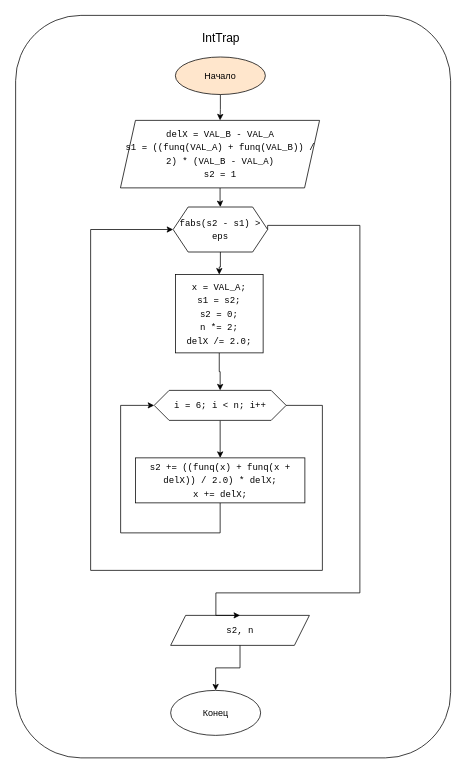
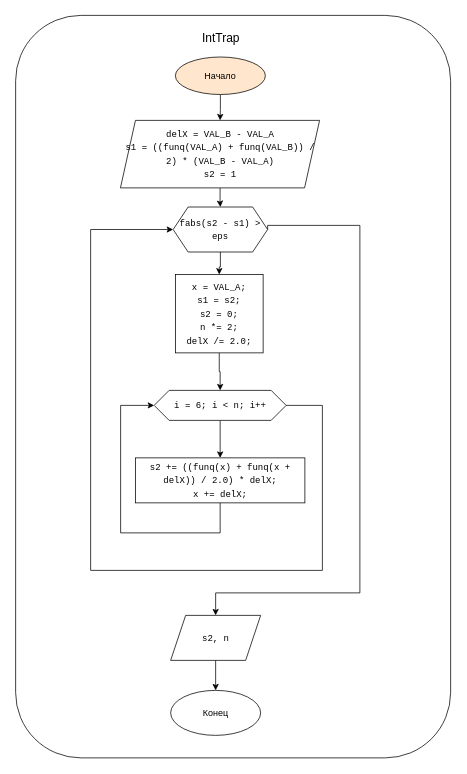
  <mxCell id="0" />
  <mxCell id="1" parent="0" />
  <mxCell id="2" value="" style="rounded=1;whiteSpace=wrap;html=1;fillColor=none;labelBorderColor=none;" vertex="1" parent="1"><mxGeometry x="20" y="20" width="580" height="990" as="geometry" /></mxCell>
  <mxCell id="3" value="" style="edgeStyle=orthogonalEdgeStyle;rounded=0;orthogonalLoop=1;jettySize=auto;html=1;labelBorderColor=none;" edge="1" parent="1" source="4" target="7"><mxGeometry relative="1" as="geometry" /></mxCell>
  <mxCell id="4" value="Начало" style="ellipse;whiteSpace=wrap;html=1;labelBorderColor=none;fillColor=#ffe6cc;" vertex="1" parent="1"><mxGeometry x="233" y="75.5" width="120" height="50" as="geometry" /></mxCell>
  <mxCell id="5" value="&lt;font style=&quot;font-size: 16px&quot;&gt;IntTrap&lt;/font&gt;" style="text;html=1;strokeColor=none;fillColor=none;align=center;verticalAlign=middle;whiteSpace=wrap;rounded=0;labelBorderColor=none;" vertex="1" parent="1"><mxGeometry x="234" y="40" width="120" height="20" as="geometry" /></mxCell>
  <mxCell id="6" value="" style="edgeStyle=orthogonalEdgeStyle;rounded=0;orthogonalLoop=1;jettySize=auto;html=1;labelBorderColor=none;" edge="1" parent="1" source="7" target="9"><mxGeometry relative="1" as="geometry" /></mxCell>
  <mxCell id="7" value="&lt;div style=&quot;font-family: &amp;quot;menlo&amp;quot; , &amp;quot;monaco&amp;quot; , &amp;quot;courier new&amp;quot; , monospace ; line-height: 18px&quot;&gt;&lt;span&gt;delX&lt;/span&gt; &lt;span&gt;=&lt;/span&gt;&amp;nbsp;&lt;span style=&quot;font-family: menlo, monaco, &amp;quot;courier new&amp;quot;, monospace;&quot;&gt;VAL_B&lt;/span&gt;&lt;span style=&quot;font-family: menlo, monaco, &amp;quot;courier new&amp;quot;, monospace;&quot;&gt; &lt;/span&gt;&lt;span style=&quot;font-family: menlo, monaco, &amp;quot;courier new&amp;quot;, monospace;&quot;&gt;-&lt;/span&gt;&lt;span style=&quot;font-family: menlo, monaco, &amp;quot;courier new&amp;quot;, monospace;&quot;&gt; &lt;/span&gt;&lt;span style=&quot;font-family: menlo, monaco, &amp;quot;courier new&amp;quot;, monospace;&quot;&gt;VAL_A&lt;/span&gt;&lt;div style=&quot;line-height: 18px&quot;&gt;&lt;div style=&quot;font-family: menlo, monaco, &amp;quot;courier new&amp;quot;, monospace; line-height: 18px;&quot;&gt;s1 = ((funq(&lt;span style=&quot;&quot;&gt;VAL_A&lt;/span&gt;) &lt;span style=&quot;&quot;&gt;+&lt;/span&gt; funq(&lt;span style=&quot;&quot;&gt;VAL_B&lt;/span&gt;)) &lt;span style=&quot;&quot;&gt;/&lt;/span&gt; &lt;span style=&quot;&quot;&gt;2&lt;/span&gt;) &lt;span style=&quot;&quot;&gt;*&lt;/span&gt; (&lt;span style=&quot;&quot;&gt;VAL_B&lt;/span&gt; &lt;span style=&quot;&quot;&gt;-&lt;/span&gt; &lt;span style=&quot;&quot;&gt;VAL_A&lt;/span&gt;)&lt;/div&gt;&lt;div style=&quot;font-family: menlo, monaco, &amp;quot;courier new&amp;quot;, monospace; line-height: 18px;&quot;&gt;s2 = 1&lt;/div&gt;&lt;/div&gt;&lt;/div&gt;" style="shape=parallelogram;perimeter=parallelogramPerimeter;whiteSpace=wrap;html=1;fixedSize=1;labelBorderColor=none;" vertex="1" parent="1"><mxGeometry x="159.75" y="160" width="265.5" height="90" as="geometry" /></mxCell>
  <mxCell id="8" value="" style="edgeStyle=orthogonalEdgeStyle;rounded=0;orthogonalLoop=1;jettySize=auto;html=1;labelBorderColor=none;" edge="1" parent="1" source="9" target="12"><mxGeometry relative="1" as="geometry" /></mxCell>
  <mxCell id="9" value="&lt;div style=&quot;font-family: menlo, monaco, &amp;quot;courier new&amp;quot;, monospace; line-height: 18px;&quot;&gt;&lt;span style=&quot;&quot;&gt;fabs&lt;/span&gt;(&lt;span style=&quot;&quot;&gt;s2&lt;/span&gt; &lt;span style=&quot;&quot;&gt;-&lt;/span&gt; &lt;span style=&quot;&quot;&gt;s1&lt;/span&gt;) &lt;span style=&quot;&quot;&gt;&amp;gt;&lt;/span&gt; eps&lt;/div&gt;" style="shape=hexagon;perimeter=hexagonPerimeter2;whiteSpace=wrap;html=1;fixedSize=1;labelBorderColor=none;" vertex="1" parent="1"><mxGeometry x="230" y="275.5" width="126" height="60" as="geometry" /></mxCell>
  <mxCell id="10" value="" style="edgeStyle=orthogonalEdgeStyle;rounded=0;orthogonalLoop=1;jettySize=auto;html=1;labelBorderColor=none;" edge="1" parent="1" source="12" target="15"><mxGeometry relative="1" as="geometry" /></mxCell>
  <mxCell id="11" value="" style="edgeStyle=orthogonalEdgeStyle;rounded=0;orthogonalLoop=1;jettySize=auto;html=1;entryX=0.5;entryY=0;entryDx=0;entryDy=0;labelBorderColor=none;exitX=1;exitY=0.5;exitDx=0;exitDy=0;" edge="1" parent="1" source="9" target="19"><mxGeometry relative="1" as="geometry"><mxPoint x="287" y="825.5" as="targetPoint" /><Array as="points"><mxPoint x="356" y="300" /><mxPoint x="479" y="300" /><mxPoint x="479" y="790" /><mxPoint x="287" y="790" /></Array></mxGeometry></mxCell>
  <mxCell id="12" value="&lt;div style=&quot;font-family: &amp;quot;menlo&amp;quot; , &amp;quot;monaco&amp;quot; , &amp;quot;courier new&amp;quot; , monospace ; line-height: 18px&quot;&gt;&lt;div style=&quot;font-family: menlo, monaco, &amp;quot;courier new&amp;quot;, monospace; line-height: 18px;&quot;&gt;&lt;div&gt; &lt;span style=&quot;&quot;&gt;x&lt;/span&gt; &lt;span style=&quot;&quot;&gt;=&lt;/span&gt; &lt;span style=&quot;&quot;&gt;VAL_A&lt;/span&gt;;&lt;/div&gt;&lt;div&gt;        &lt;span style=&quot;&quot;&gt;s1&lt;/span&gt; &lt;span style=&quot;&quot;&gt;=&lt;/span&gt; &lt;span style=&quot;&quot;&gt;s2&lt;/span&gt;;&lt;/div&gt;&lt;div&gt;        &lt;span style=&quot;&quot;&gt;s2&lt;/span&gt; &lt;span style=&quot;&quot;&gt;=&lt;/span&gt; &lt;span style=&quot;&quot;&gt;0&lt;/span&gt;;&lt;/div&gt;&lt;div&gt;        &lt;span style=&quot;&quot;&gt;n&lt;/span&gt; &lt;span style=&quot;&quot;&gt;*=&lt;/span&gt; &lt;span style=&quot;&quot;&gt;2&lt;/span&gt;;&lt;/div&gt;&lt;div&gt;        &lt;span style=&quot;&quot;&gt;delX&lt;/span&gt; &lt;span style=&quot;&quot;&gt;/=&lt;/span&gt; &lt;span style=&quot;&quot;&gt;2.0&lt;/span&gt;;&lt;/div&gt;&lt;/div&gt;&lt;/div&gt;" style="whiteSpace=wrap;html=1;labelBorderColor=none;" vertex="1" parent="1"><mxGeometry x="233" y="365.5" width="117" height="104.5" as="geometry" /></mxCell>
  <mxCell id="13" value="" style="edgeStyle=orthogonalEdgeStyle;rounded=0;orthogonalLoop=1;jettySize=auto;html=1;labelBorderColor=none;" edge="1" parent="1" source="15" target="17"><mxGeometry relative="1" as="geometry" /></mxCell>
  <mxCell id="14" value="" style="edgeStyle=orthogonalEdgeStyle;rounded=0;orthogonalLoop=1;jettySize=auto;html=1;labelBorderColor=none;entryX=0;entryY=0.5;entryDx=0;entryDy=0;" edge="1" parent="1" source="15" target="9"><mxGeometry relative="1" as="geometry"><Array as="points"><mxPoint x="429" y="540" /><mxPoint x="429" y="760" /><mxPoint x="120" y="760" /><mxPoint x="120" y="305" /></Array><mxPoint x="289.706" y="780" as="targetPoint" /></mxGeometry></mxCell>
  <mxCell id="15" value="&lt;div style=&quot;font-family: &amp;quot;menlo&amp;quot; , &amp;quot;monaco&amp;quot; , &amp;quot;courier new&amp;quot; , monospace ; line-height: 18px&quot;&gt;&lt;span&gt;i&lt;/span&gt; &lt;span&gt;=&lt;/span&gt; &lt;span&gt;6&lt;/span&gt;; &lt;span&gt;i&lt;/span&gt; &lt;span&gt;&amp;lt;&lt;/span&gt; &lt;span&gt;n&lt;/span&gt;; &lt;span&gt;i&lt;/span&gt;&lt;span&gt;++&lt;/span&gt;&lt;/div&gt;" style="shape=hexagon;perimeter=hexagonPerimeter2;whiteSpace=wrap;html=1;fixedSize=1;labelBorderColor=none;" vertex="1" parent="1"><mxGeometry x="204.69" y="520" width="176" height="40" as="geometry" /></mxCell>
  <mxCell id="16" value="" style="edgeStyle=orthogonalEdgeStyle;rounded=0;orthogonalLoop=1;jettySize=auto;html=1;entryX=0;entryY=0.5;entryDx=0;entryDy=0;labelBorderColor=none;" edge="1" parent="1" source="17" target="15"><mxGeometry relative="1" as="geometry"><mxPoint x="292.69" y="780" as="targetPoint" /><Array as="points"><mxPoint x="293" y="710" /><mxPoint x="160" y="710" /><mxPoint x="160" y="540" /></Array></mxGeometry></mxCell>
  <mxCell id="17" value="&lt;div style=&quot;font-family: &amp;quot;menlo&amp;quot; , &amp;quot;monaco&amp;quot; , &amp;quot;courier new&amp;quot; , monospace ; font-weight: normal ; font-size: 12px ; line-height: 18px&quot;&gt;&lt;div style=&quot;font-family: menlo, monaco, &amp;quot;courier new&amp;quot;, monospace; line-height: 18px;&quot;&gt;&lt;div&gt; &lt;span style=&quot;&quot;&gt;s2&lt;/span&gt; &lt;span style=&quot;&quot;&gt;+=&lt;/span&gt; ((funq(&lt;span style=&quot;&quot;&gt;x&lt;/span&gt;) &lt;span style=&quot;&quot;&gt;+&lt;/span&gt; funq(&lt;span style=&quot;&quot;&gt;x&lt;/span&gt; &lt;span style=&quot;&quot;&gt;+&lt;/span&gt; &lt;span style=&quot;&quot;&gt;delX&lt;/span&gt;)) &lt;span style=&quot;&quot;&gt;/&lt;/span&gt; &lt;span style=&quot;&quot;&gt;2.0&lt;/span&gt;) &lt;span style=&quot;&quot;&gt;*&lt;/span&gt; &lt;span style=&quot;&quot;&gt;delX&lt;/span&gt;;&lt;/div&gt;&lt;div&gt;            &lt;span style=&quot;&quot;&gt;x&lt;/span&gt; &lt;span style=&quot;&quot;&gt;+=&lt;/span&gt; &lt;span style=&quot;&quot;&gt;delX&lt;/span&gt;;&lt;/div&gt;&lt;/div&gt;&lt;/div&gt;" style="whiteSpace=wrap;html=1;labelBorderColor=none;" vertex="1" parent="1"><mxGeometry x="179.69" y="610" width="226" height="60" as="geometry" /></mxCell>
  <mxCell id="18" value="" style="edgeStyle=orthogonalEdgeStyle;rounded=0;orthogonalLoop=1;jettySize=auto;html=1;labelBorderColor=none;" edge="1" parent="1" source="19" target="20"><mxGeometry relative="1" as="geometry" /></mxCell>
- <mxCell id="19" value="&lt;div style=&quot;font-family: menlo, monaco, &amp;quot;courier new&amp;quot;, monospace; font-weight: normal; font-size: 12px; line-height: 18px;&quot;&gt;&lt;div&gt;&lt;span style=&quot;&quot;&gt;s2, n&lt;/span&gt;&lt;/div&gt;&lt;/div&gt;" style="shape=parallelogram;perimeter=parallelogramPerimeter;whiteSpace=wrap;html=1;fixedSize=1;fillColor=none;labelBorderColor=none;" vertex="1" parent="1"><mxGeometry x="226.69" y="820" width="185" height="40" as="geometry" /></mxCell>
+ <mxCell id="19" value="&lt;div style=&quot;font-family: menlo, monaco, &amp;quot;courier new&amp;quot;, monospace; font-weight: normal; font-size: 12px; line-height: 18px;&quot;&gt;&lt;div&gt;&lt;span style=&quot;&quot;&gt;s2, n&lt;/span&gt;&lt;/div&gt;&lt;/div&gt;" style="shape=parallelogram;perimeter=parallelogramPerimeter;whiteSpace=wrap;html=1;fixedSize=1;fillColor=none;labelBorderColor=none;" vertex="1" parent="1"><mxGeometry x="226.69" y="820" width="120" height="60" as="geometry" /></mxCell>
  <mxCell id="20" value="Конец" style="ellipse;whiteSpace=wrap;html=1;fillColor=none;labelBorderColor=none;" vertex="1" parent="1"><mxGeometry x="226.69" y="920" width="120" height="60" as="geometry" /></mxCell>
